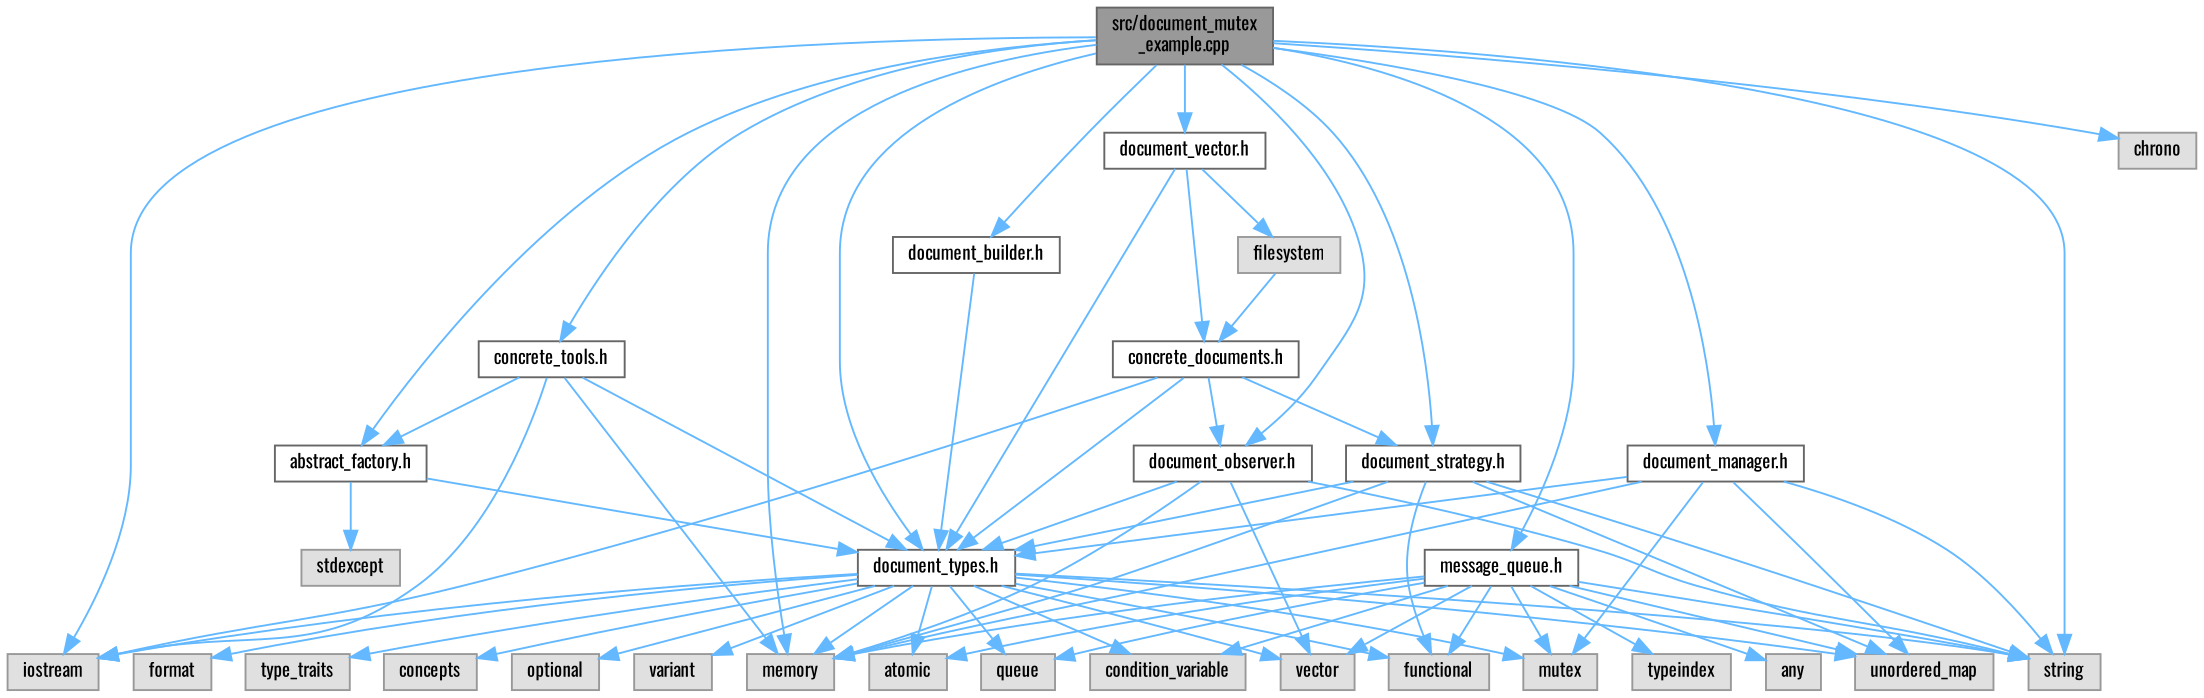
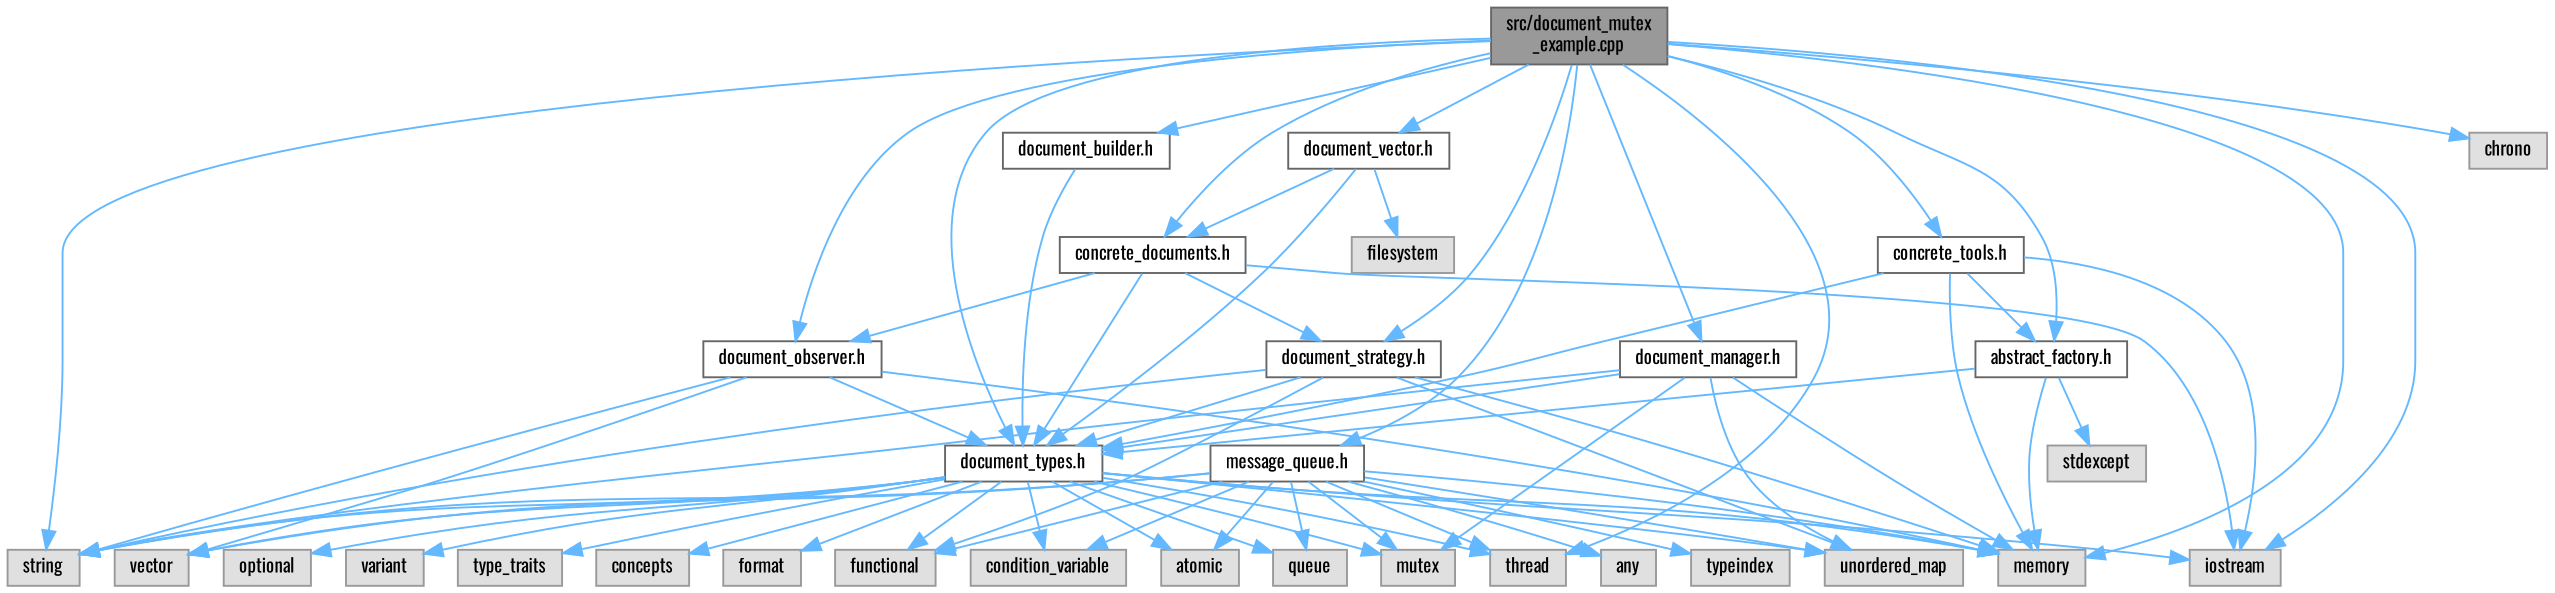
  digraph {
    fontname=Oswald
    node [color=grey60 fillcolor="#E0E0E0" fontname=Oswald fontsize=10 shape=box style=filled]
    edge [color=steelblue1 fontname=Oswald fontsize=10 labelfontname=Helvetica labelfontsize=10 style=solid]
    n1 [color=gray40 fillcolor=grey60 fontcolor=black height=0.2 label="src/document_mutex\l_example.cpp" width=0.4]
    n2 [color=grey40 fillcolor=white height=0.2 label="document_types.h" width=0.4]
    n3 [height=0.2 label=string width=0.4]
    n4 [height=0.2 label=memory width=0.4]
    n5 [height=0.2 label=iostream width=0.4]
+   n6 [height=0.2 label=thread width=0.4]
    n7 [color=grey40 fillcolor=white height=0.2 label="document_vector.h" width=0.4]
    n8 [color=grey40 fillcolor=white height=0.2 label="concrete_documents.h" width=0.4]
    n9 [color=grey40 fillcolor=white height=0.2 label="document_observer.h" width=0.4]
    n10 [color=grey40 fillcolor=white height=0.2 label="document_strategy.h" width=0.4]
    n11 [color=grey40 fillcolor=white height=0.2 label="document_manager.h" width=0.4]
    n12 [color=grey40 fillcolor=white height=0.2 label="document_builder.h" width=0.4]
    n13 [color=grey40 fillcolor=white height=0.2 label="abstract_factory.h" width=0.4]
    n14 [color=grey40 fillcolor=white height=0.2 label="concrete_tools.h" width=0.4]
    n15 [color=grey40 fillcolor=white height=0.2 label="message_queue.h" width=0.4]
    n16 [height=0.2 label=chrono width=0.4]
    n17 [height=0.2 label=vector width=0.4]
    n18 [height=0.2 label=unordered_map width=0.4]
    n19 [height=0.2 label=functional width=0.4]
    n20 [height=0.2 label=optional width=0.4]
    n21 [height=0.2 label=variant width=0.4]
    n22 [height=0.2 label=mutex width=0.4]
    n23 [height=0.2 label=condition_variable width=0.4]
    n24 [height=0.2 label=queue width=0.4]
    n25 [height=0.2 label=atomic width=0.4]
    n26 [height=0.2 label=type_traits width=0.4]
    n27 [height=0.2 label=concepts width=0.4]
    n28 [height=0.2 label=format width=0.4]
    n29 [height=0.2 label=filesystem width=0.4]
    n30 [height=0.2 label=stdexcept width=0.4]
    n31 [height=0.2 label=any width=0.4]
    n32 [height=0.2 label=typeindex width=0.4]
    n1 -> n2
    n1 -> n3
    n1 -> n4
    n1 -> n5
+   n1 -> n6
    n1 -> n7
-   n29 -> n8
+   n1 -> n8
    n1 -> n9
    n1 -> n10
    n1 -> n11
    n1 -> n12
    n1 -> n13
    n1 -> n14
    n1 -> n15
    n1 -> n16
    n2 -> n3
    n2 -> n4
    n2 -> n5
+   n2 -> n6
    n2 -> n17
    n2 -> n18
    n2 -> n19
    n2 -> n20
    n2 -> n21
    n2 -> n22
    n2 -> n23
    n2 -> n24
    n2 -> n25
    n2 -> n26
    n2 -> n27
    n2 -> n28
    n7 -> n2
    n7 -> n8
    n7 -> n29
    n8 -> n2
    n8 -> n5
    n8 -> n9
    n8 -> n10
    n9 -> n2
    n9 -> n3
    n9 -> n4
    n9 -> n17
    n10 -> n2
    n10 -> n3
    n10 -> n4
    n10 -> n18
    n10 -> n19
    n11 -> n2
    n11 -> n3
    n11 -> n4
    n11 -> n18
    n11 -> n22
    n12 -> n2
    n13 -> n2
+   n13 -> n4
    n13 -> n30
    n14 -> n2
    n14 -> n4
    n14 -> n5
    n14 -> n13
    n15 -> n3
    n15 -> n4
+   n15 -> n6
    n15 -> n17
    n15 -> n18
    n15 -> n19
    n15 -> n22
    n15 -> n23
    n15 -> n24
    n15 -> n25
    n15 -> n31
    n15 -> n32
  }
